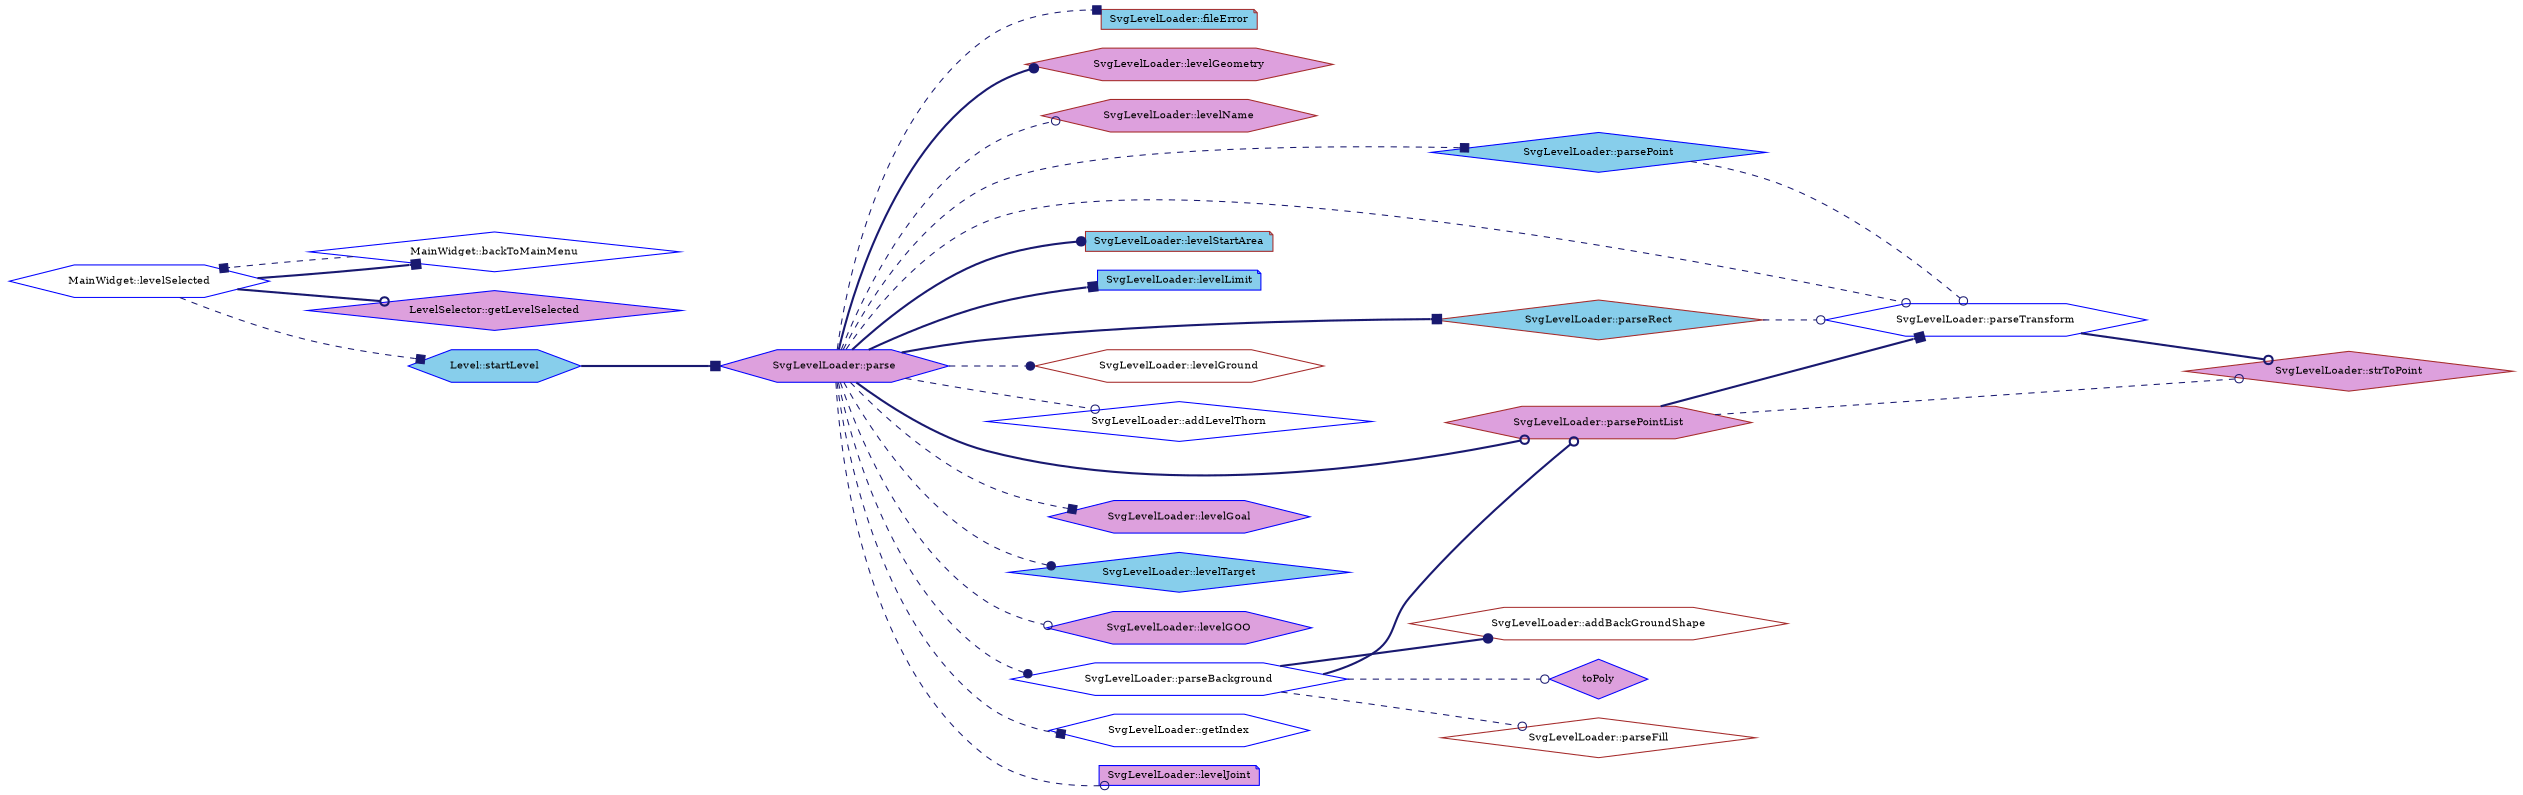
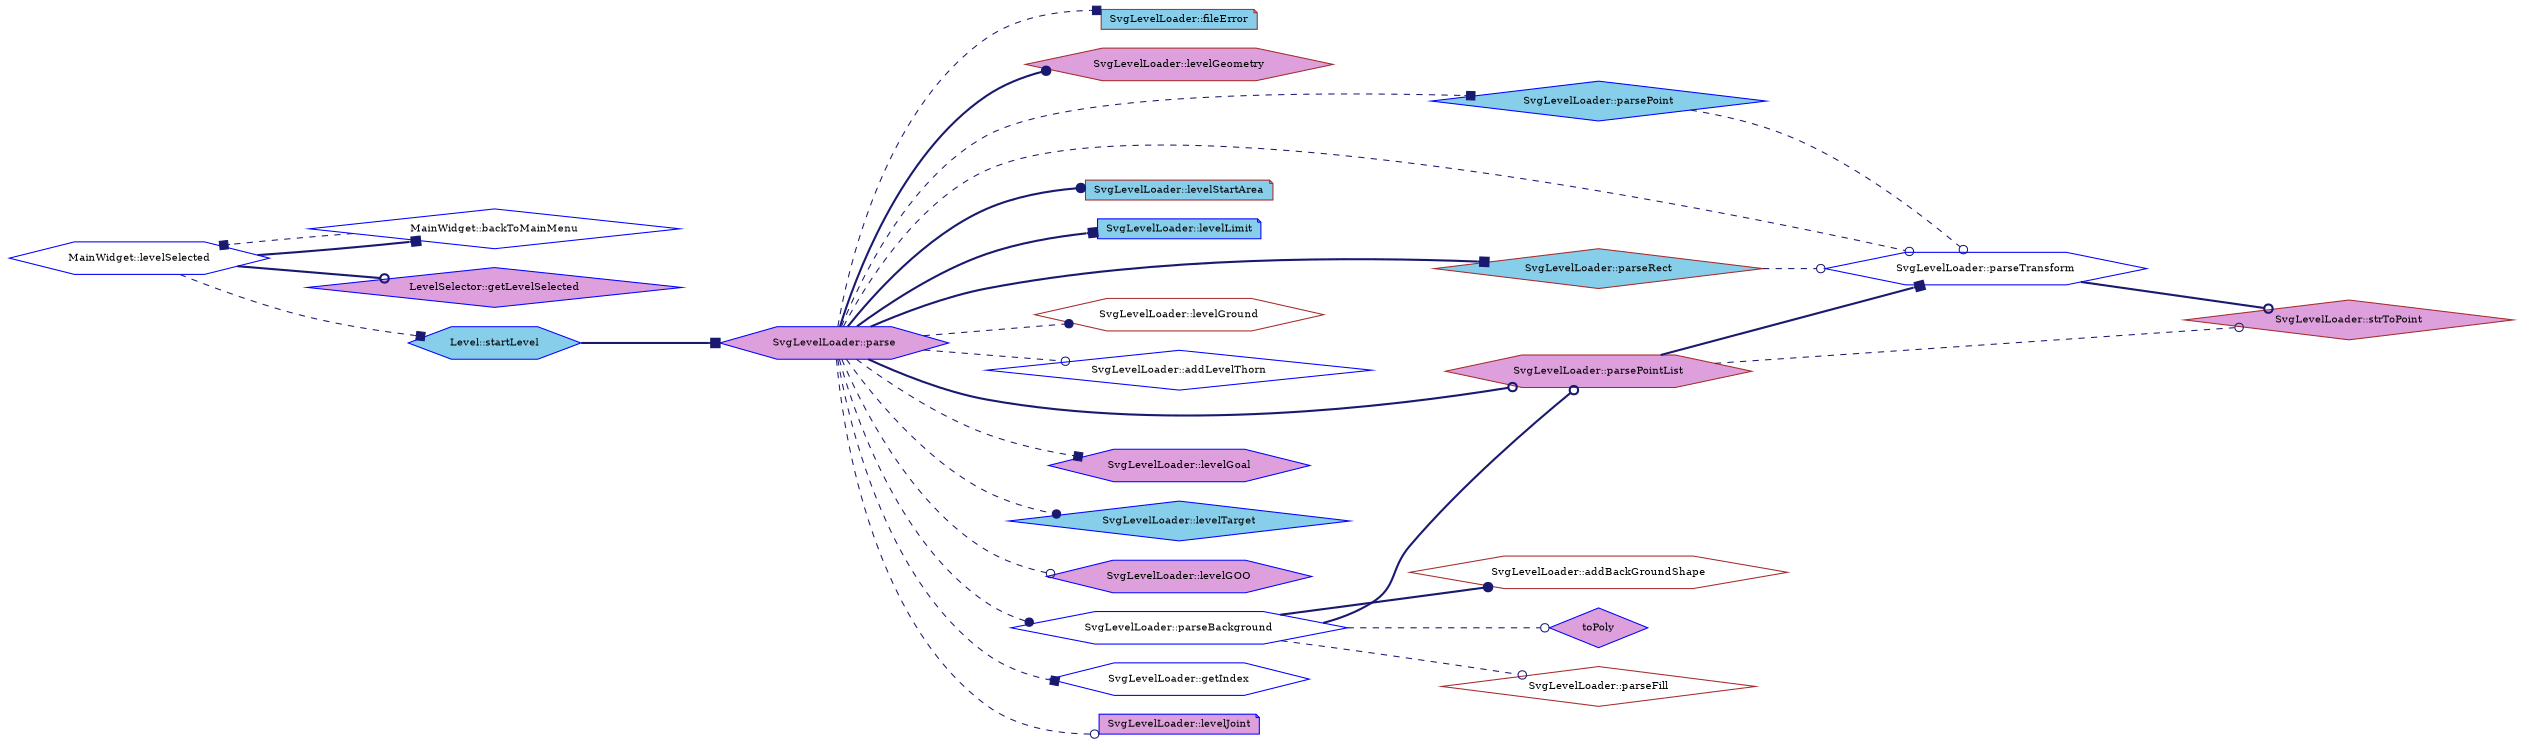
  digraph {
    fontname="DejaVu Serif"
    rankdir=LR
    node [color=blue fillcolor=plum fontname="DejaVu Serif" fontsize=10 shape=hexagon style=filled]
    edge [arrowhead=odot color=midnightblue fontname="DejaVu Serif" fontsize=10 labelfontname=Helvetica labelfontsize=10 style=dashed]
    n1 [fillcolor=white fontcolor=black height=0.2 label="MainWidget::levelSelected" width=0.4]
    n2 [fillcolor=white height=0.2 label="MainWidget::backToMainMenu" shape=diamond width=0.4]
    n3 [height=0.2 label="LevelSelector::getLevelSelected" shape=diamond width=0.4]
    n4 [fillcolor=skyblue height=0.2 label="Level::startLevel" width=0.4]
    n5 [height=0.2 label="SvgLevelLoader::parse" width=0.4]
    n6 [color=brown fillcolor=skyblue height=0.2 label="SvgLevelLoader::fileError" shape=note width=0.4]
    n7 [color=brown height=0.2 label="SvgLevelLoader::levelGeometry" width=0.4]
-   n8 [color=brown height=0.2 label="SvgLevelLoader::levelName" width=0.4]
    n9 [fillcolor=white height=0.2 label="SvgLevelLoader::parseTransform" width=0.4]
    n10 [color=brown fillcolor=skyblue height=0.2 label="SvgLevelLoader::parseRect" shape=diamond width=0.4]
    n11 [color=brown fillcolor=skyblue height=0.2 label="SvgLevelLoader::levelStartArea" shape=note width=0.4]
    n12 [fillcolor=skyblue height=0.2 label="SvgLevelLoader::levelLimit" shape=note width=0.4]
    n13 [color=brown height=0.2 label="SvgLevelLoader::parsePointList" width=0.4]
    n14 [color=brown fillcolor=white height=0.2 label="SvgLevelLoader::levelGround" width=0.4]
    n15 [fillcolor=white height=0.2 label="SvgLevelLoader::addLevelThorn" shape=diamond width=0.4]
    n16 [fillcolor=skyblue height=0.2 label="SvgLevelLoader::parsePoint" shape=diamond width=0.4]
    n17 [height=0.2 label="SvgLevelLoader::levelGoal" width=0.4]
    n18 [fillcolor=skyblue height=0.2 label="SvgLevelLoader::levelTarget" shape=diamond width=0.4]
    n19 [height=0.2 label="SvgLevelLoader::levelGOO" width=0.4]
    n20 [fillcolor=white height=0.2 label="SvgLevelLoader::parseBackground" width=0.4]
    n21 [fillcolor=white height=0.2 label="SvgLevelLoader::getIndex" width=0.4]
    n22 [height=0.2 label="SvgLevelLoader::levelJoint" shape=note width=0.4]
    n23 [color=brown height=0.2 label="SvgLevelLoader::strToPoint" shape=diamond width=0.4]
    n24 [height=0.2 label=toPoly shape=diamond width=0.4]
    n25 [color=brown fillcolor=white height=0.2 label="SvgLevelLoader::parseFill" shape=diamond width=0.4]
    n26 [color=brown fillcolor=white height=0.2 label="SvgLevelLoader::addBackGroundShape" width=0.4]
    n1 -> n2 [arrowhead=box style=bold]
    n1 -> n3 [style=bold]
    n1 -> n4 [arrowhead=box]
    n2 -> n1 [arrowhead=box]
    n4 -> n5 [arrowhead=box style=bold]
    n5 -> n6 [arrowhead=box]
    n5 -> n7 [arrowhead=dot style=bold]
-   n5 -> n8
    n5 -> n9
    n5 -> n10 [arrowhead=box style=bold]
    n5 -> n11 [arrowhead=dot style=bold]
    n5 -> n12 [arrowhead=box style=bold]
    n5 -> n13 [style=bold]
    n5 -> n14 [arrowhead=dot]
    n5 -> n15
    n5 -> n16 [arrowhead=box]
    n5 -> n17 [arrowhead=box]
    n5 -> n18 [arrowhead=dot]
    n5 -> n19
    n5 -> n20 [arrowhead=dot]
    n5 -> n21 [arrowhead=box]
    n5 -> n22
    n9 -> n23 [style=bold]
    n10 -> n9
    n13 -> n9 [arrowhead=box style=bold]
    n13 -> n23
    n16 -> n9
    n20 -> n13 [style=bold]
    n20 -> n24
    n20 -> n25
    n20 -> n26 [arrowhead=dot style=bold]
  }
